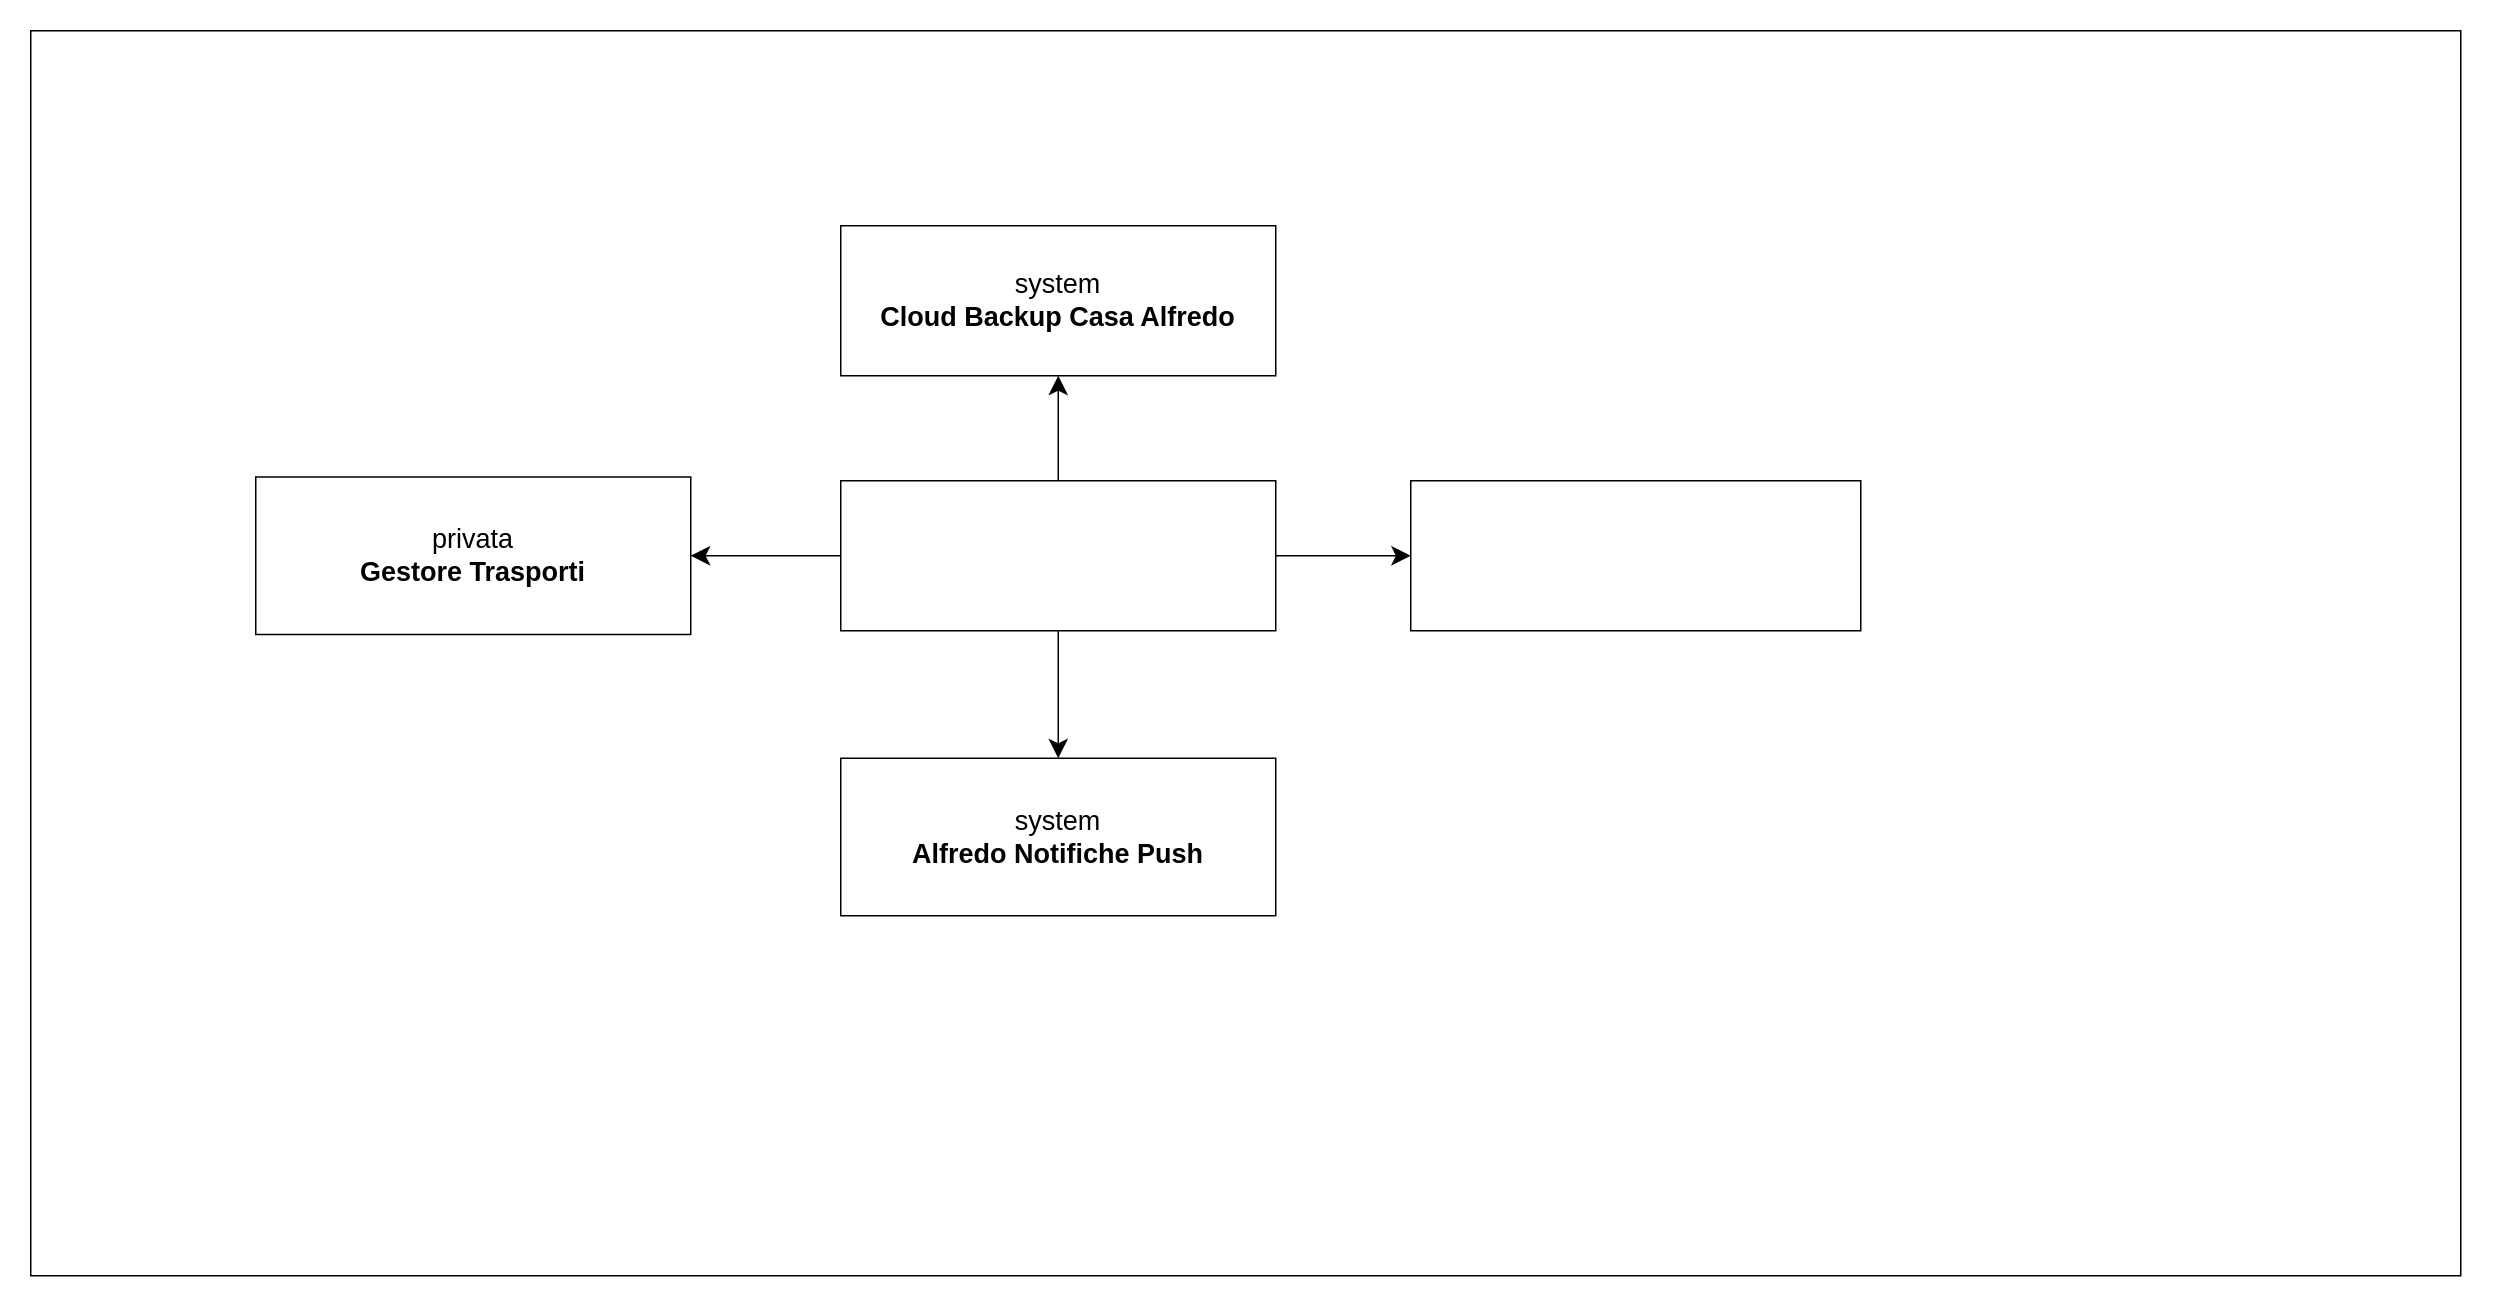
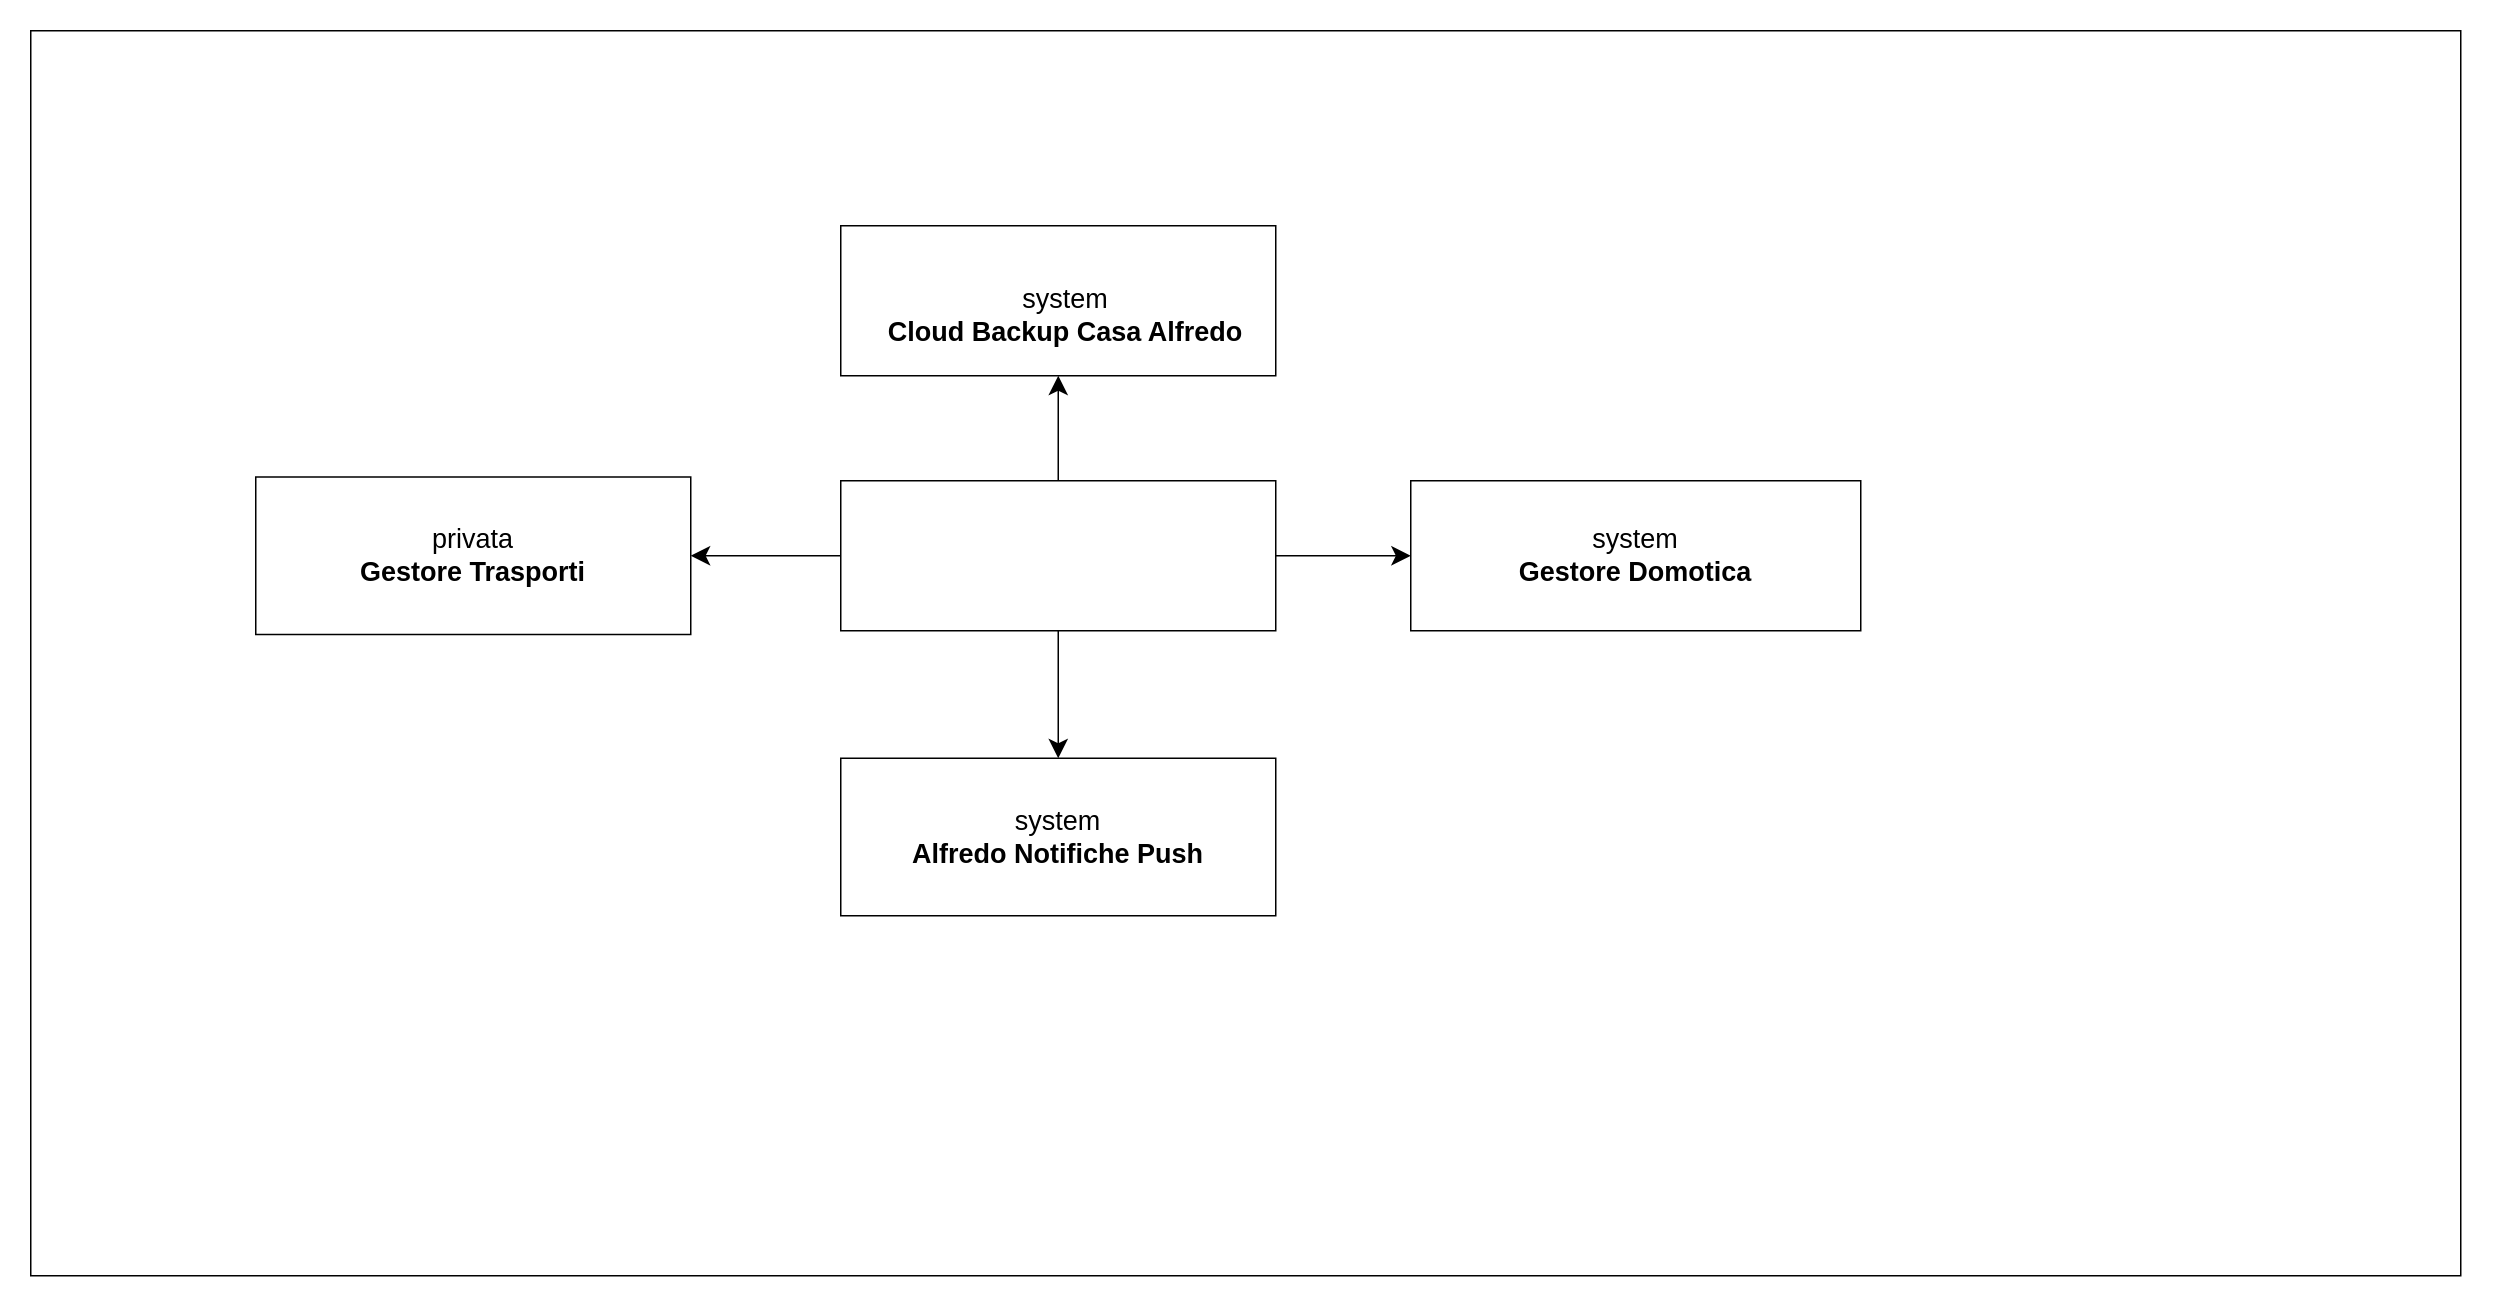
  <mxCell id="0" />
  <mxCell id="1" parent="0" />
  <mxCell id="2" value="" style="rounded=0;whiteSpace=wrap;html=1;fontSize=18;" vertex="1" parent="1"><mxGeometry x="20" width="1620" height="830" as="geometry" y="20" /></mxCell>
  <mxCell id="3" style="edgeStyle=orthogonalEdgeStyle;rounded=0;orthogonalLoop=1;jettySize=auto;html=1;entryX=0.5;entryY=1;entryDx=0;entryDy=0;fontSize=18;endSize=10;" edge="1" parent="1" source="7" target="10"><mxGeometry relative="1" as="geometry" /></mxCell>
  <mxCell id="4" style="edgeStyle=orthogonalEdgeStyle;rounded=0;orthogonalLoop=1;jettySize=auto;html=1;entryX=0.5;entryY=0;entryDx=0;entryDy=0;fontSize=18;endSize=10;" edge="1" parent="1" source="7" target="8"><mxGeometry relative="1" as="geometry" /></mxCell>
  <mxCell id="5" style="edgeStyle=orthogonalEdgeStyle;rounded=0;orthogonalLoop=1;jettySize=auto;html=1;entryX=0;entryY=0.5;entryDx=0;entryDy=0;fontSize=18;endSize=10;" edge="1" parent="1" source="7" target="12"><mxGeometry relative="1" as="geometry" /></mxCell>
  <mxCell id="6" style="edgeStyle=orthogonalEdgeStyle;rounded=0;orthogonalLoop=1;jettySize=auto;html=1;entryX=1;entryY=0.5;entryDx=0;entryDy=0;fontSize=18;endSize=10;" edge="1" parent="1" source="7" target="14"><mxGeometry relative="1" as="geometry" /></mxCell>
  <mxCell id="7" value="" style="rounded=0;whiteSpace=wrap;html=1;" vertex="1" parent="1"><mxGeometry x="560" y="320" width="290" height="100" as="geometry" /></mxCell>
  <mxCell id="8" value="" style="rounded=0;whiteSpace=wrap;html=1;" vertex="1" parent="1"><mxGeometry x="560" y="505" width="290" height="105" as="geometry" /></mxCell>
  <mxCell id="9" value="system&lt;br style=&quot;font-size: 18px&quot;&gt;&lt;b&gt;Alfredo Notifiche Push&lt;/b&gt;" style="text;html=1;strokeColor=none;fillColor=none;align=center;verticalAlign=middle;whiteSpace=wrap;rounded=0;fontSize=18;" vertex="1" parent="1"><mxGeometry x="575" y="522.5" width="260" height="70" as="geometry" /></mxCell>
  <mxCell id="10" value="" style="rounded=0;whiteSpace=wrap;html=1;" vertex="1" parent="1"><mxGeometry x="560" y="150" width="290" height="100" as="geometry" /></mxCell>
- <mxCell id="11" value="system&lt;br style=&quot;font-size: 18px&quot;&gt;&lt;b style=&quot;font-size: 18px&quot;&gt;Cloud Backup Casa Alfredo&lt;/b&gt;" style="text;html=1;strokeColor=none;fillColor=none;align=center;verticalAlign=middle;whiteSpace=wrap;rounded=0;fontSize=18;" vertex="1" parent="1"><mxGeometry x="575" y="165" width="260" height="70" as="geometry" /></mxCell>
+ <mxCell id="11" value="system&lt;br style=&quot;font-size: 18px&quot;&gt;&lt;b style=&quot;font-size: 18px&quot;&gt;Cloud Backup Casa Alfredo&lt;/b&gt;" style="text;html=1;strokeColor=none;fillColor=none;align=center;verticalAlign=middle;whiteSpace=wrap;rounded=0;fontSize=18;" vertex="1" parent="1"><mxGeometry x="580" y="175" width="260" height="70" as="geometry" /></mxCell>
  <mxCell id="12" value="" style="rounded=0;whiteSpace=wrap;html=1;" vertex="1" parent="1"><mxGeometry x="940" y="320" width="300" height="100" as="geometry" /></mxCell>
+ <mxCell id="13" value="system&lt;br style=&quot;font-size: 18px&quot;&gt;&lt;b&gt;Gestore Domotica&lt;/b&gt;" style="text;html=1;strokeColor=none;fillColor=none;align=center;verticalAlign=middle;whiteSpace=wrap;rounded=0;fontSize=18;" vertex="1" parent="1"><mxGeometry x="960" y="335" width="260" height="70" as="geometry" /></mxCell>
  <mxCell id="14" value="" style="rounded=0;whiteSpace=wrap;html=1;" vertex="1" parent="1"><mxGeometry x="170" y="317.5" width="290" height="105" as="geometry" /></mxCell>
  <mxCell id="15" value="privata&lt;br style=&quot;font-size: 18px&quot;&gt;&lt;b&gt;Gestore Trasporti&lt;/b&gt;" style="text;html=1;strokeColor=none;fillColor=none;align=center;verticalAlign=middle;whiteSpace=wrap;rounded=0;fontSize=18;" vertex="1" parent="1"><mxGeometry x="185" y="335" width="260" height="70" as="geometry" /></mxCell>
